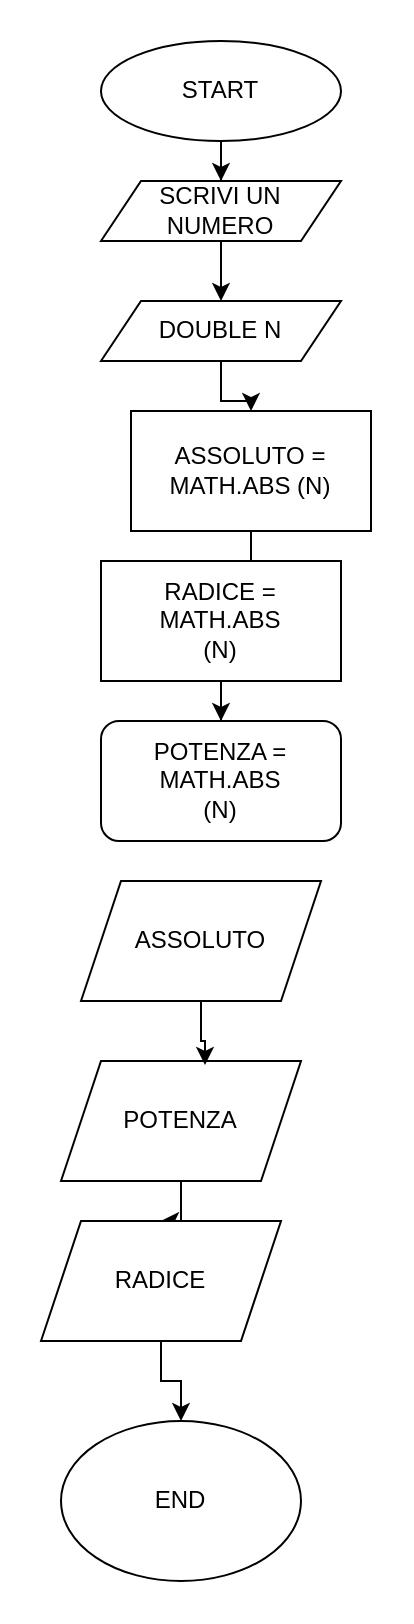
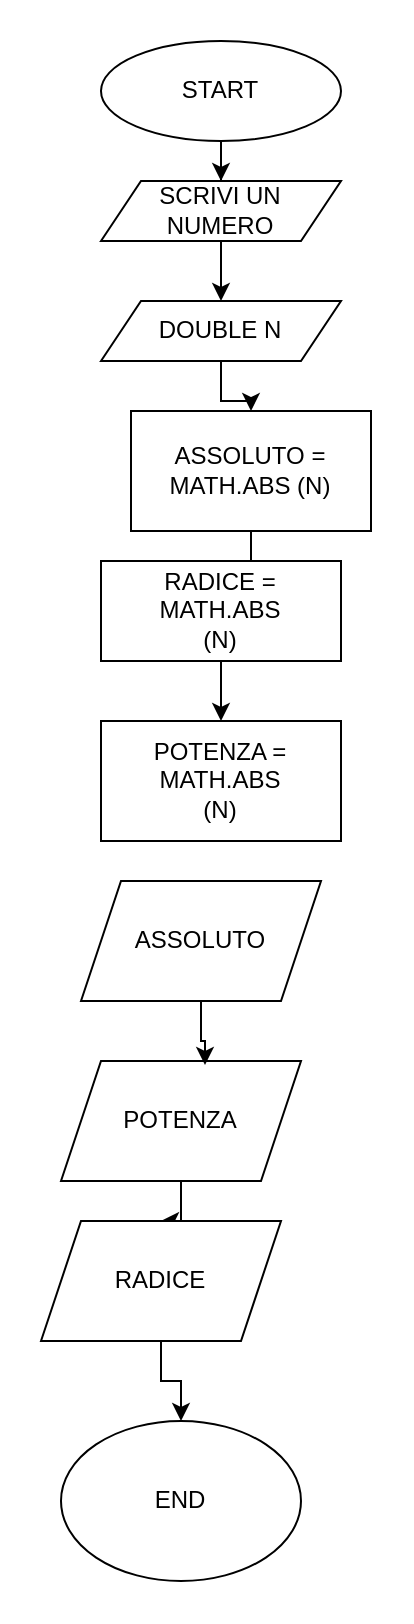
  <mxCell id="0" />
  <mxCell id="1" parent="0" />
  <mxCell id="2" style="edgeStyle=orthogonalEdgeStyle;rounded=0;orthogonalLoop=1;jettySize=auto;html=1;" edge="1" parent="1" source="3" target="5"><mxGeometry relative="1" as="geometry" /></mxCell>
  <mxCell id="3" value="START" style="ellipse;whiteSpace=wrap;html=1;" vertex="1" parent="1"><mxGeometry x="50" width="120" height="50" as="geometry" y="20" /></mxCell>
  <mxCell id="4" style="edgeStyle=orthogonalEdgeStyle;rounded=0;orthogonalLoop=1;jettySize=auto;html=1;" edge="1" parent="1" source="5" target="8"><mxGeometry relative="1" as="geometry" /></mxCell>
  <mxCell id="5" value="&lt;div&gt;SCRIVI UN &lt;br&gt;&lt;/div&gt;&lt;div&gt;NUMERO&lt;br&gt;&lt;/div&gt;" style="shape=parallelogram;perimeter=parallelogramPerimeter;whiteSpace=wrap;html=1;fixedSize=1;" vertex="1" parent="1"><mxGeometry x="50" y="90" width="120" height="30" as="geometry" /></mxCell>
  <mxCell id="6" style="edgeStyle=orthogonalEdgeStyle;rounded=0;orthogonalLoop=1;jettySize=auto;html=1;exitX=0.5;exitY=1;exitDx=0;exitDy=0;" edge="1" parent="1" source="5" target="5"><mxGeometry relative="1" as="geometry" /></mxCell>
  <mxCell id="7" style="edgeStyle=orthogonalEdgeStyle;rounded=0;orthogonalLoop=1;jettySize=auto;html=1;" edge="1" parent="1" source="8" target="10"><mxGeometry relative="1" as="geometry" /></mxCell>
  <mxCell id="8" value="DOUBLE N" style="shape=parallelogram;perimeter=parallelogramPerimeter;whiteSpace=wrap;html=1;fixedSize=1;" vertex="1" parent="1"><mxGeometry x="50" y="150" width="120" height="30" as="geometry" /></mxCell>
  <mxCell id="9" style="edgeStyle=orthogonalEdgeStyle;rounded=0;orthogonalLoop=1;jettySize=auto;html=1;entryX=0.5;entryY=0;entryDx=0;entryDy=0;" edge="1" parent="1" source="10" target="12"><mxGeometry relative="1" as="geometry" /></mxCell>
  <mxCell id="10" value="ASSOLUTO = MATH.ABS (N)" style="rounded=0;whiteSpace=wrap;html=1;" vertex="1" parent="1"><mxGeometry x="65" y="205" width="120" height="60" as="geometry" /></mxCell>
  <mxCell id="11" style="edgeStyle=orthogonalEdgeStyle;rounded=0;orthogonalLoop=1;jettySize=auto;html=1;entryX=0.5;entryY=0;entryDx=0;entryDy=0;" edge="1" parent="1" source="12" target="13"><mxGeometry relative="1" as="geometry" /></mxCell>
- <mxCell id="12" value="&lt;div&gt;RADICE = MATH.ABS&lt;/div&gt;&lt;div&gt;(N)&lt;/div&gt;" style="rounded=0;whiteSpace=wrap;html=1;" vertex="1" parent="1"><mxGeometry x="50" y="280" width="120" height="60" as="geometry" /></mxCell>
- <mxCell id="13" value="&lt;div&gt;POTENZA = MATH.ABS&lt;/div&gt;&lt;div&gt;(N)&lt;/div&gt;" style="whiteSpace=wrap;html=1;rounded=1;" vertex="1" parent="1"><mxGeometry x="50" y="360" width="120" height="60" as="geometry" /></mxCell>
+ <mxCell id="12" value="&lt;div&gt;RADICE = MATH.ABS&lt;/div&gt;&lt;div&gt;(N)&lt;/div&gt;" style="rounded=0;whiteSpace=wrap;html=1;" vertex="1" parent="1"><mxGeometry x="50" y="280" width="120" height="50" as="geometry" /></mxCell>
+ <mxCell id="13" value="&lt;div&gt;POTENZA = MATH.ABS&lt;/div&gt;&lt;div&gt;(N)&lt;/div&gt;" style="rounded=0;whiteSpace=wrap;html=1;" vertex="1" parent="1"><mxGeometry x="50" y="360" width="120" height="60" as="geometry" /></mxCell>
  <mxCell id="14" style="edgeStyle=orthogonalEdgeStyle;rounded=0;orthogonalLoop=1;jettySize=auto;html=1;" edge="1" parent="1" source="15" target="19"><mxGeometry relative="1" as="geometry" /></mxCell>
  <mxCell id="15" value="POTENZA" style="shape=parallelogram;perimeter=parallelogramPerimeter;whiteSpace=wrap;html=1;fixedSize=1;" vertex="1" parent="1"><mxGeometry x="30" y="530" width="120" height="60" as="geometry" /></mxCell>
  <mxCell id="16" style="edgeStyle=orthogonalEdgeStyle;rounded=0;orthogonalLoop=1;jettySize=auto;html=1;entryX=0.6;entryY=0.033;entryDx=0;entryDy=0;entryPerimeter=0;" edge="1" parent="1" source="17" target="15"><mxGeometry relative="1" as="geometry" /></mxCell>
  <mxCell id="17" value="ASSOLUTO" style="shape=parallelogram;perimeter=parallelogramPerimeter;whiteSpace=wrap;html=1;fixedSize=1;" vertex="1" parent="1"><mxGeometry x="40" y="440" width="120" height="60" as="geometry" /></mxCell>
  <mxCell id="18" style="edgeStyle=orthogonalEdgeStyle;rounded=0;orthogonalLoop=1;jettySize=auto;html=1;" edge="1" parent="1" source="19" target="20"><mxGeometry relative="1" as="geometry" /></mxCell>
  <mxCell id="19" value="RADICE" style="shape=parallelogram;perimeter=parallelogramPerimeter;whiteSpace=wrap;html=1;fixedSize=1;" vertex="1" parent="1"><mxGeometry x="20" y="610" width="120" height="60" as="geometry" /></mxCell>
  <mxCell id="20" value="END" style="ellipse;whiteSpace=wrap;html=1;" vertex="1" parent="1"><mxGeometry x="30" y="710" width="120" height="80" as="geometry" /></mxCell>
